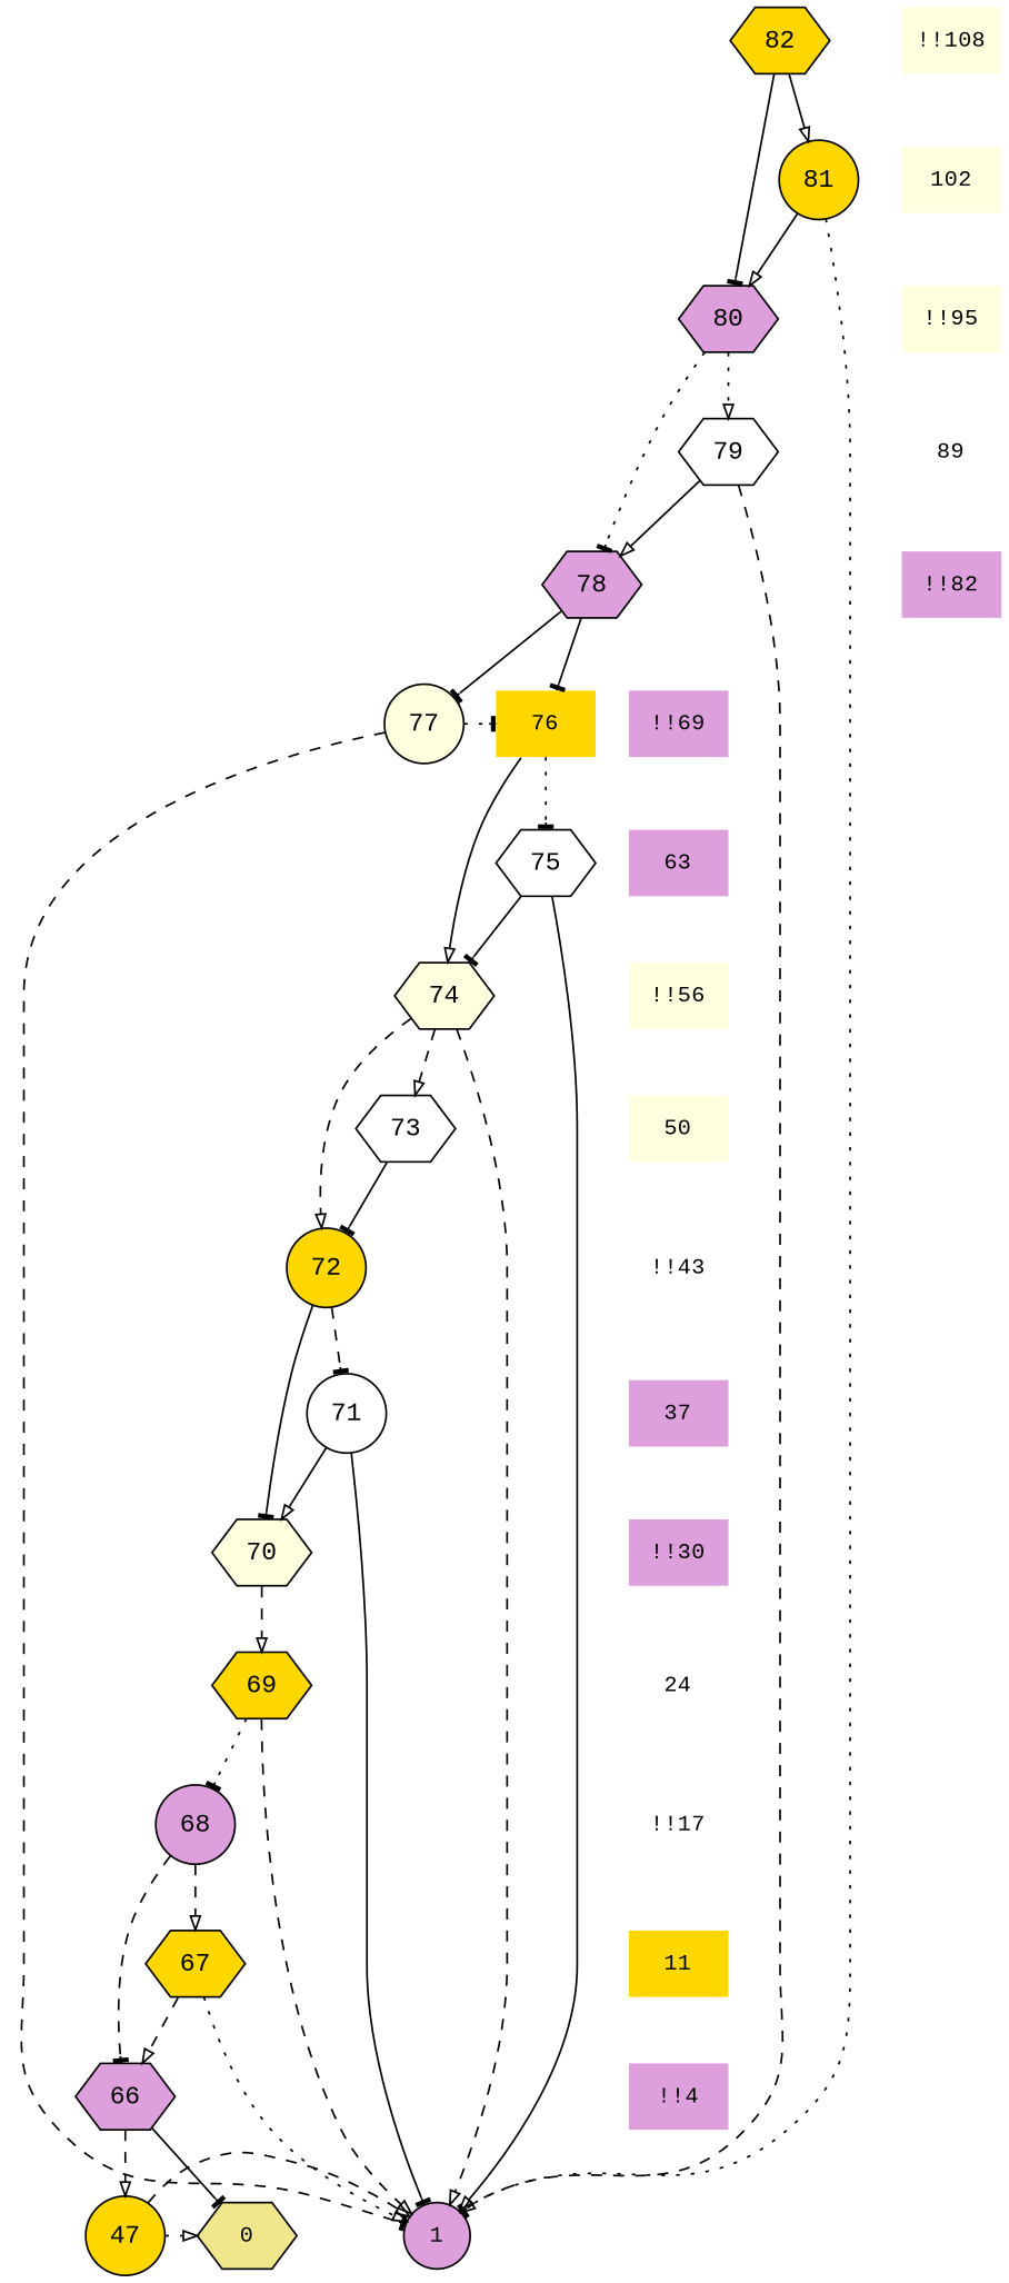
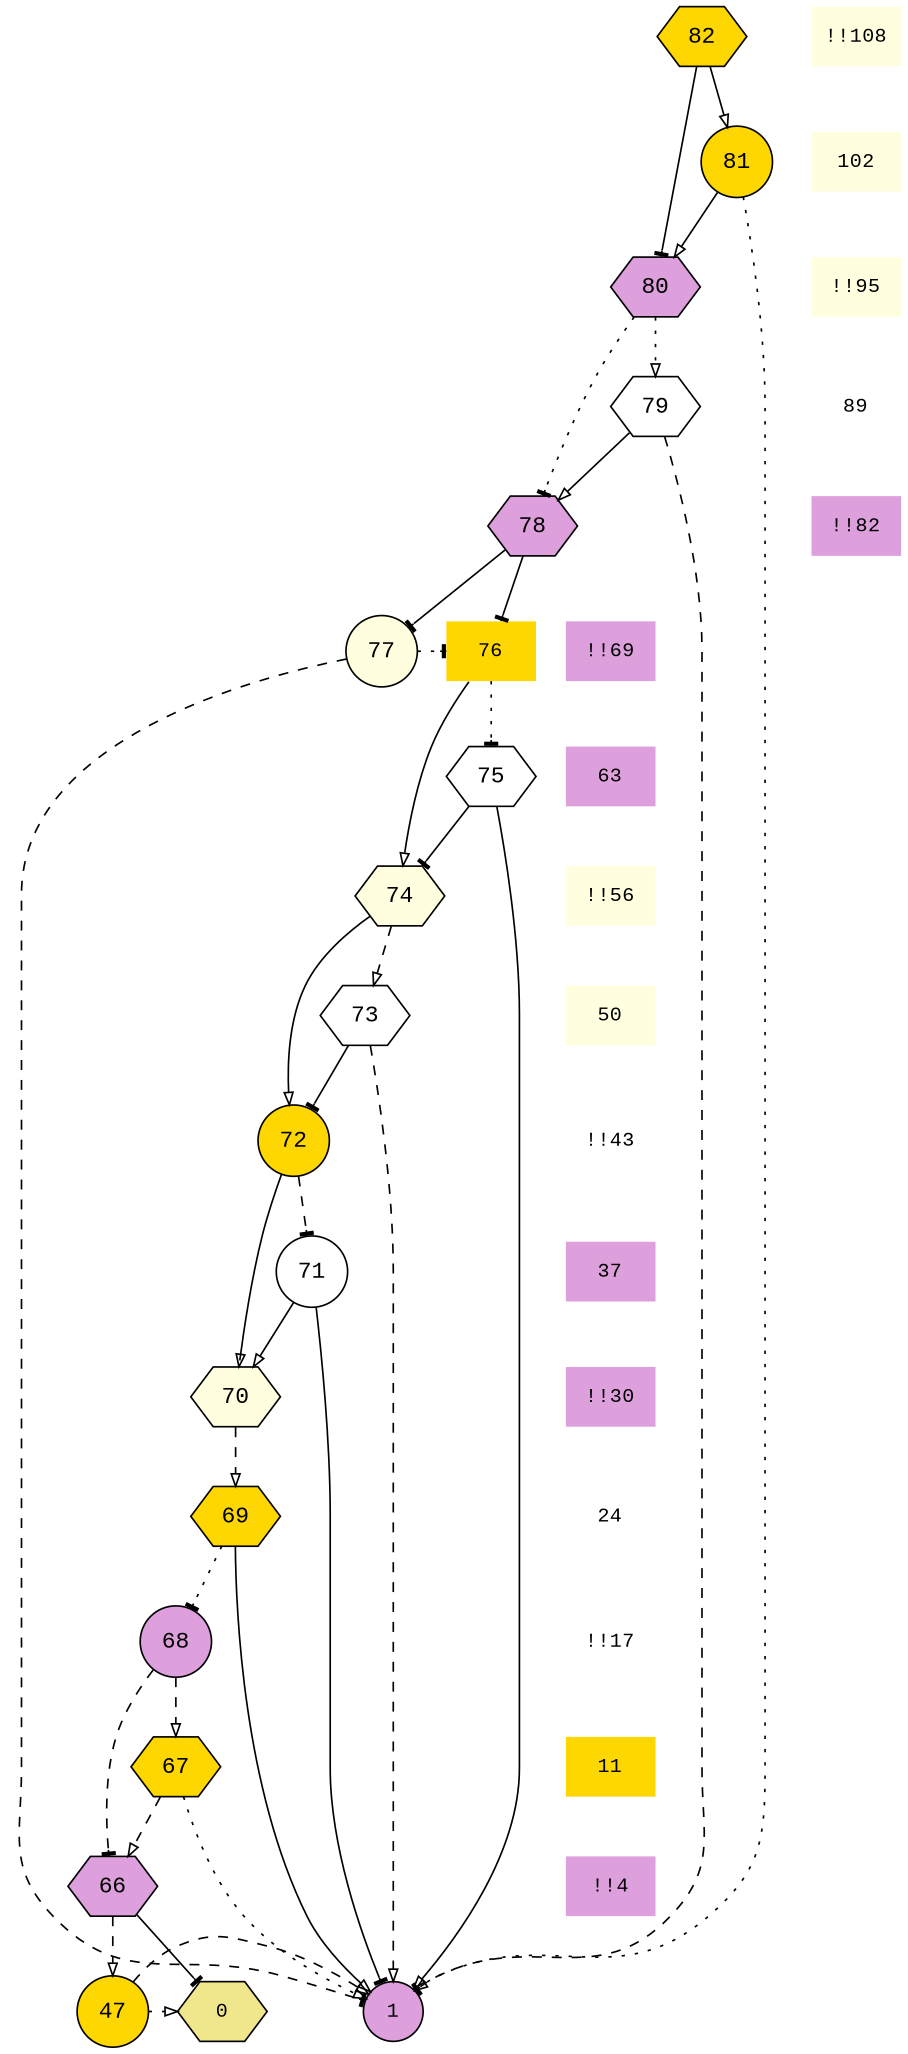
  digraph {
    fontname="Liberation Mono"
    node [fontname="Liberation Mono" style=filled fillcolor=plum fontsize=12 shape=plaintext]
    edge [fontname="Liberation Mono" style=invis arrowhead=onormal arrowsize=.75]
    T [style=invis fillcolor="" fontsize="" shape=""]
    0 [fillcolor=khaki shape=hexagon]
    1 [shape=circle]
    "!!108" [fillcolor=lightyellow]
    82 [fillcolor=gold shape=hexagon fontsize=""]
    102 [fillcolor=lightyellow]
    81 [fillcolor=gold shape=circle fontsize=""]
    "!!95" [fillcolor=lightyellow]
    80 [shape=hexagon fontsize=""]
    89 [fillcolor=white]
    79 [fillcolor=white shape=hexagon fontsize=""]
    "!!82"
    78 [shape=hexagon fontsize=""]
    76 [fillcolor=gold]
    77 [fillcolor=lightyellow shape=circle fontsize=""]
    "!!69"
    63
    75 [fillcolor=white shape=hexagon fontsize=""]
    "!!56" [fillcolor=lightyellow]
    74 [fillcolor=lightyellow shape=hexagon fontsize=""]
    50 [fillcolor=lightyellow]
    73 [fillcolor=white shape=hexagon fontsize=""]
    "!!43" [fillcolor=white]
    72 [fillcolor=gold shape=circle fontsize=""]
    37
    71 [fillcolor=white shape=circle fontsize=""]
    "!!30"
    70 [fillcolor=lightyellow shape=hexagon fontsize=""]
    24 [fillcolor=white]
    69 [fillcolor=gold shape=hexagon fontsize=""]
    "!!17" [fillcolor=white]
    68 [shape=circle fontsize=""]
    11 [fillcolor=gold]
    67 [fillcolor=gold shape=hexagon fontsize=""]
    "!!4"
    66 [shape=hexagon fontsize=""]
    47 [fillcolor=gold shape=circle fontsize=""]
    subgraph sub_1 {
      rank=same
      subgraph sub_2 {
        rank=same
        T
      }
      subgraph sub_3 {
        rank=same
        0
      }
      subgraph sub_4 {
        rank=same
        1
      }
    }
    subgraph sub_5 {
      rank=same
      82
      subgraph sub_6 {
        rank=same
        "!!108"
      }
    }
    subgraph sub_7 {
      rank=same
      81
      subgraph sub_8 {
        rank=same
        102
      }
    }
    subgraph sub_9 {
      rank=same
      80
      subgraph sub_10 {
        rank=same
        "!!95"
      }
    }
    subgraph sub_11 {
      rank=same
      79
      subgraph sub_12 {
        rank=same
        89
      }
    }
    subgraph sub_13 {
      rank=same
      78
      subgraph sub_14 {
        rank=same
        "!!82"
      }
    }
    subgraph sub_15 {
      rank=same
      77
      subgraph sub_16 {
        rank=same
        76
      }
    }
    subgraph sub_17 {
      rank=same
      76
      subgraph sub_18 {
        rank=same
        "!!69"
      }
    }
    subgraph sub_19 {
      rank=same
      75
      subgraph sub_20 {
        rank=same
        63
      }
    }
    subgraph sub_21 {
      rank=same
      74
      subgraph sub_22 {
        rank=same
        "!!56"
      }
    }
    subgraph sub_23 {
      rank=same
      73
      subgraph sub_24 {
        rank=same
        50
      }
    }
    subgraph sub_25 {
      rank=same
      72
      subgraph sub_26 {
        rank=same
        "!!43"
      }
    }
    subgraph sub_27 {
      rank=same
      71
      subgraph sub_28 {
        rank=same
        37
      }
    }
    subgraph sub_29 {
      rank=same
      70
      subgraph sub_30 {
        rank=same
        "!!30"
      }
    }
    subgraph sub_31 {
      rank=same
      69
      subgraph sub_32 {
        rank=same
        24
      }
    }
    subgraph sub_33 {
      rank=same
      68
      subgraph sub_34 {
        rank=same
        "!!17"
      }
    }
    subgraph sub_35 {
      rank=same
      67
      subgraph sub_36 {
        rank=same
        11
      }
    }
    subgraph sub_37 {
      rank=same
      66
      subgraph sub_38 {
        rank=same
        "!!4"
      }
    }
    subgraph sub_39 {
      rank=same
      47
      subgraph sub_40 {
        rank=same
        1
      }
    }
    1 -> T [arrowhead="" arrowsize=""]
    "!!108" -> 102 [arrowhead="" arrowsize=""]
    82 -> 81 [style=solid]
    82 -> 80 [arrowhead=tee style=solid]
    102 -> "!!95" [arrowhead="" arrowsize=""]
    81 -> 1 [style=dotted]
    81 -> 80 [style=solid]
    "!!95" -> 89 [arrowhead="" arrowsize=""]
    80 -> 79 [style=dotted]
    80 -> 78 [arrowhead=tee style=dotted]
    89 -> "!!82" [arrowhead="" arrowsize=""]
    79 -> 1 [arrowhead=tee style=dashed]
    79 -> 78 [style=solid]
    "!!82" -> 76 [arrowhead="" arrowsize=""]
    78 -> 76 [arrowhead=tee style=solid]
    78 -> 77 [arrowhead=tee style=solid]
    76 -> "!!69" [arrowhead="" arrowsize=""]
    76 -> 75 [arrowhead=tee style=dotted]
    76 -> 74 [style=solid]
    77 -> 1 [arrowhead=tee style=dashed]
    77 -> 76 [arrowhead=tee style=dotted]
    "!!69" -> 63 [arrowhead="" arrowsize=""]
    63 -> "!!56" [arrowhead="" arrowsize=""]
    75 -> 1 [style=solid]
    75 -> 74 [arrowhead=tee style=solid]
    "!!56" -> 50 [arrowhead="" arrowsize=""]
    74 -> 73 [style=dashed]
-   74 -> 72 [style=dashed]
+   74 -> 72 [style=solid]
    50 -> "!!43" [arrowhead="" arrowsize=""]
-   74 -> 1 [style=dashed]
+   73 -> 1 [style=dashed]
    73 -> 72 [arrowhead=tee style=solid]
    "!!43" -> 37 [arrowhead="" arrowsize=""]
    72 -> 71 [arrowhead=tee style=dashed]
-   72 -> 70 [arrowhead=tee style=solid]
+   72 -> 70 [style=solid]
    37 -> "!!30" [arrowhead="" arrowsize=""]
    71 -> 1 [arrowhead=tee style=solid]
    71 -> 70 [style=solid]
    "!!30" -> 24 [arrowhead="" arrowsize=""]
    70 -> 69 [style=dashed]
    24 -> "!!17" [arrowhead="" arrowsize=""]
-   69 -> 1 [style=dashed]
+   69 -> 1 [style=solid]
    69 -> 68 [arrowhead=tee style=dotted]
    "!!17" -> 11 [arrowhead="" arrowsize=""]
    68 -> 67 [style=dashed]
    68 -> 66 [arrowhead=tee style=dashed]
    11 -> "!!4" [arrowhead="" arrowsize=""]
    67 -> 1 [style=dotted]
    67 -> 66 [style=dashed]
    "!!4" -> 1 [arrowhead="" arrowsize=""]
    66 -> 0 [arrowhead=tee style=solid]
    66 -> 47 [style=dashed]
    47 -> 0 [style=dotted]
    47 -> 1 [style=dashed]
  }
